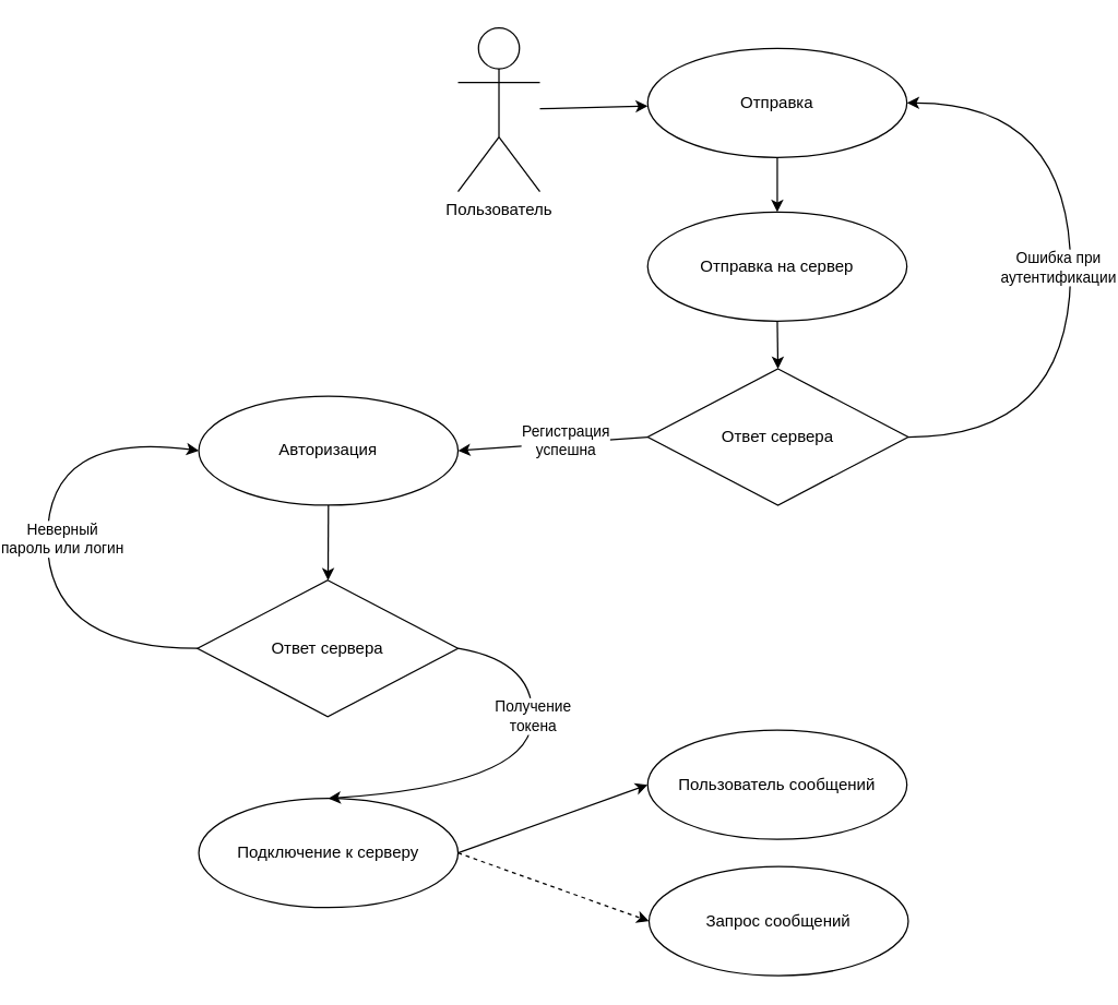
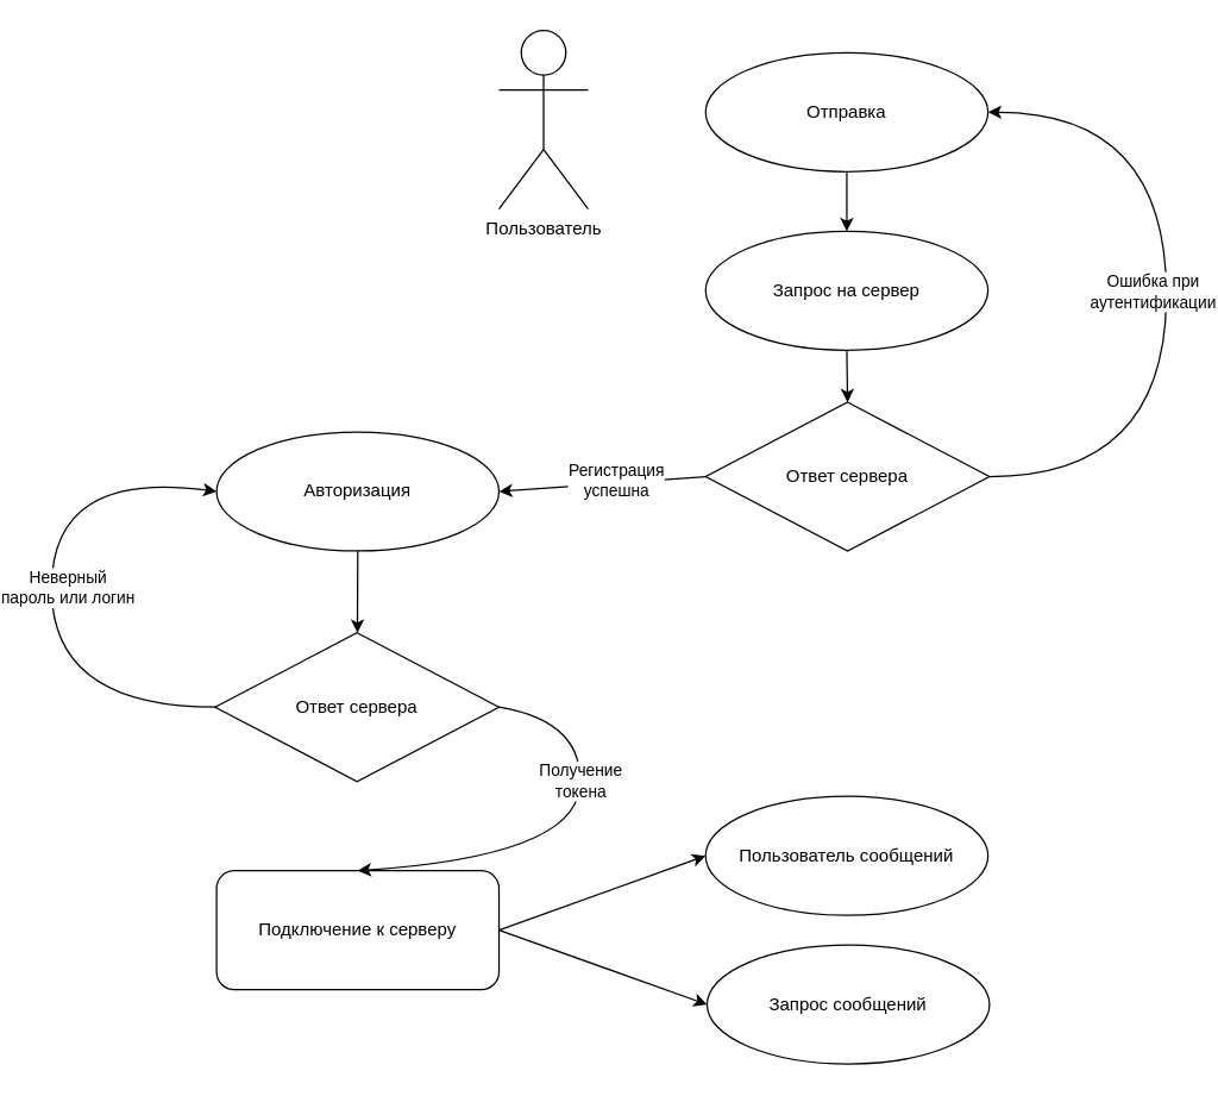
  <mxCell id="0" />
  <mxCell id="1" parent="0" />
  <mxCell id="2" value="Пользователь" style="shape=umlActor;verticalLabelPosition=bottom;verticalAlign=top;html=1;outlineConnect=0;" vertex="1" parent="1"><mxGeometry x="321" y="20" width="60" height="120" as="geometry" /></mxCell>
- <mxCell id="3" value="Подключение к серверу" style="ellipse;whiteSpace=wrap;html=1;" vertex="1" parent="1"><mxGeometry x="131" y="585" width="190" height="80" as="geometry" /></mxCell>
+ <mxCell id="3" value="Подключение к серверу" style="whiteSpace=wrap;html=1;rounded=1;" vertex="1" parent="1"><mxGeometry x="131" y="585" width="190" height="80" as="geometry" /></mxCell>
  <mxCell id="4" value="Отправка" style="ellipse;whiteSpace=wrap;html=1;" vertex="1" parent="1"><mxGeometry x="460" y="35" width="190" height="80" as="geometry" /></mxCell>
  <mxCell id="5" value="Авторизация" style="ellipse;whiteSpace=wrap;html=1;" vertex="1" parent="1"><mxGeometry x="131" y="290" width="190" height="80" as="geometry" /></mxCell>
  <mxCell id="6" value="Запрос сообщений" style="ellipse;whiteSpace=wrap;html=1;" vertex="1" parent="1"><mxGeometry x="461" y="635" width="190" height="80" as="geometry" /></mxCell>
  <mxCell id="7" value="Пользователь сообщений" style="ellipse;whiteSpace=wrap;html=1;" vertex="1" parent="1"><mxGeometry x="460" y="535" width="190" height="80" as="geometry" /></mxCell>
- <mxCell id="8" value="" style="endArrow=classic;html=1;" edge="1" parent="1" source="2" target="4"><mxGeometry width="50" height="50" relative="1" as="geometry"><mxPoint x="571" y="265" as="sourcePoint" /><mxPoint x="621" y="215" as="targetPoint" /></mxGeometry></mxCell>
- <mxCell id="9" value="Отправка на сервер" style="ellipse;whiteSpace=wrap;html=1;" vertex="1" parent="1"><mxGeometry x="460" y="155" width="190" height="80" as="geometry" /></mxCell>
+ <mxCell id="9" value="Запрос на сервер" style="ellipse;whiteSpace=wrap;html=1;" vertex="1" parent="1"><mxGeometry x="460" y="155" width="190" height="80" as="geometry" /></mxCell>
  <mxCell id="10" value="" style="endArrow=classic;html=1;exitX=0.5;exitY=1;exitDx=0;exitDy=0;entryX=0.5;entryY=0;entryDx=0;entryDy=0;" edge="1" parent="1" source="4" target="9"><mxGeometry width="50" height="50" relative="1" as="geometry"><mxPoint x="571" y="265" as="sourcePoint" /><mxPoint x="621" y="215" as="targetPoint" /></mxGeometry></mxCell>
  <mxCell id="11" value="Ответ сервера" style="rhombus;whiteSpace=wrap;html=1;" vertex="1" parent="1"><mxGeometry x="460" y="270" width="191" height="100" as="geometry" /></mxCell>
  <mxCell id="12" value="" style="curved=1;endArrow=classic;html=1;exitX=1;exitY=0.5;exitDx=0;exitDy=0;entryX=1;entryY=0.5;entryDx=0;entryDy=0;" edge="1" parent="1" source="11" target="4"><mxGeometry width="50" height="50" relative="1" as="geometry"><mxPoint x="541" y="265" as="sourcePoint" /><mxPoint x="771" y="135" as="targetPoint" /><Array as="points"><mxPoint x="770" y="320" /><mxPoint x="770" y="75" /></Array></mxGeometry></mxCell>
  <mxCell id="13" value="Ошибка при&lt;br&gt;аутентификации" style="edgeLabel;html=1;align=center;verticalAlign=middle;resizable=0;points=[];" vertex="1" connectable="0" parent="12"><mxGeometry x="-0.083" y="1" relative="1" as="geometry"><mxPoint x="-9" y="-22" as="offset" /></mxGeometry></mxCell>
  <mxCell id="14" value="" style="endArrow=classic;html=1;exitX=0;exitY=0.5;exitDx=0;exitDy=0;entryX=1;entryY=0.5;entryDx=0;entryDy=0;" edge="1" parent="1" source="11" target="5"><mxGeometry width="50" height="50" relative="1" as="geometry"><mxPoint x="541" y="265" as="sourcePoint" /><mxPoint x="591" y="215" as="targetPoint" /></mxGeometry></mxCell>
  <mxCell id="15" value="Регистрация&lt;br&gt;успешна" style="edgeLabel;html=1;align=center;verticalAlign=middle;resizable=0;points=[];" vertex="1" connectable="0" parent="14"><mxGeometry x="-0.475" y="-1" relative="1" as="geometry"><mxPoint x="-24" y="1" as="offset" /></mxGeometry></mxCell>
  <mxCell id="16" value="" style="endArrow=classic;html=1;exitX=0.5;exitY=1;exitDx=0;exitDy=0;entryX=0.5;entryY=0;entryDx=0;entryDy=0;" edge="1" parent="1" source="9" target="11"><mxGeometry width="50" height="50" relative="1" as="geometry"><mxPoint x="541" y="265" as="sourcePoint" /><mxPoint x="591" y="215" as="targetPoint" /></mxGeometry></mxCell>
  <mxCell id="17" value="" style="endArrow=classic;html=1;exitX=1;exitY=0.5;exitDx=0;exitDy=0;entryX=0;entryY=0.5;entryDx=0;entryDy=0;" edge="1" parent="1" source="3" target="7"><mxGeometry width="50" height="50" relative="1" as="geometry"><mxPoint x="541" y="645" as="sourcePoint" /><mxPoint x="591" y="595" as="targetPoint" /></mxGeometry></mxCell>
- <mxCell id="18" value="" style="endArrow=classic;html=1;exitX=1;exitY=0.5;exitDx=0;exitDy=0;entryX=0;entryY=0.5;entryDx=0;entryDy=0;dashed=1;" edge="1" parent="1" source="3" target="6"><mxGeometry width="50" height="50" relative="1" as="geometry"><mxPoint x="541" y="645" as="sourcePoint" /><mxPoint x="591" y="595" as="targetPoint" /></mxGeometry></mxCell>
+ <mxCell id="18" value="" style="endArrow=classic;html=1;exitX=1;exitY=0.5;exitDx=0;exitDy=0;entryX=0;entryY=0.5;entryDx=0;entryDy=0;" edge="1" parent="1" source="3" target="6"><mxGeometry width="50" height="50" relative="1" as="geometry"><mxPoint x="541" y="645" as="sourcePoint" /><mxPoint x="591" y="595" as="targetPoint" /></mxGeometry></mxCell>
  <mxCell id="19" value="Ответ сервера" style="rhombus;whiteSpace=wrap;html=1;" vertex="1" parent="1"><mxGeometry x="130" y="425" width="191" height="100" as="geometry" /></mxCell>
  <mxCell id="20" value="" style="curved=1;endArrow=classic;html=1;exitX=0;exitY=0.5;exitDx=0;exitDy=0;entryX=0;entryY=0.5;entryDx=0;entryDy=0;" edge="1" parent="1" source="19" target="5"><mxGeometry width="50" height="50" relative="1" as="geometry"><mxPoint x="410" y="515" as="sourcePoint" /><mxPoint x="460" y="465" as="targetPoint" /><Array as="points"><mxPoint x="20" y="475" /><mxPoint x="20" y="315" /></Array></mxGeometry></mxCell>
  <mxCell id="21" value="Неверный&lt;br&gt;пароль или логин" style="edgeLabel;html=1;align=center;verticalAlign=middle;resizable=0;points=[];" vertex="1" connectable="0" parent="20"><mxGeometry x="0.097" y="1" relative="1" as="geometry"><mxPoint x="11" y="19" as="offset" /></mxGeometry></mxCell>
  <mxCell id="22" value="" style="curved=1;endArrow=classic;html=1;exitX=1;exitY=0.5;exitDx=0;exitDy=0;entryX=0.5;entryY=0;entryDx=0;entryDy=0;" edge="1" parent="1" source="19" target="3"><mxGeometry width="50" height="50" relative="1" as="geometry"><mxPoint x="410" y="515" as="sourcePoint" /><mxPoint x="460" y="465" as="targetPoint" /><Array as="points"><mxPoint x="380" y="485" /><mxPoint x="370" y="575" /></Array></mxGeometry></mxCell>
  <mxCell id="23" value="Получение&lt;br&gt;токена" style="edgeLabel;html=1;align=center;verticalAlign=middle;resizable=0;points=[];" vertex="1" connectable="0" parent="22"><mxGeometry x="-0.386" y="-1" relative="1" as="geometry"><mxPoint y="9.14" as="offset" /></mxGeometry></mxCell>
  <mxCell id="24" value="" style="endArrow=classic;html=1;exitX=0.5;exitY=1;exitDx=0;exitDy=0;" edge="1" parent="1" source="5" target="19"><mxGeometry width="50" height="50" relative="1" as="geometry"><mxPoint x="410" y="515" as="sourcePoint" /><mxPoint x="460" y="465" as="targetPoint" /></mxGeometry></mxCell>
